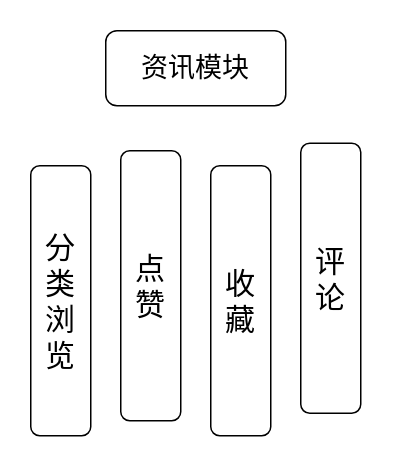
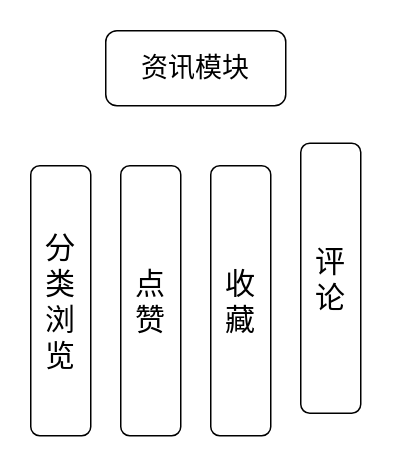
  <mxCell id="0" />
  <mxCell id="1" parent="0" />
  <mxCell id="2" value="资讯模块" style="rounded=1;whiteSpace=wrap;html=1;fontSize=18;" vertex="1" parent="1"><mxGeometry x="70" y="20" width="120" height="50" as="geometry" /></mxCell>
  <mxCell id="3" value="分类浏览" style="rounded=1;whiteSpace=wrap;html=1;fontSize=20;" vertex="1" parent="1"><mxGeometry x="20" y="110" width="40" height="180" as="geometry" /></mxCell>
- <mxCell id="4" value="点赞" style="rounded=1;whiteSpace=wrap;html=1;fontSize=20;" vertex="1" parent="1"><mxGeometry x="80" y="100" width="40" height="180" as="geometry" /></mxCell>
+ <mxCell id="4" value="点赞" style="rounded=1;whiteSpace=wrap;html=1;fontSize=20;" vertex="1" parent="1"><mxGeometry x="80" y="110" width="40" height="180" as="geometry" /></mxCell>
  <mxCell id="5" value="收藏" style="rounded=1;whiteSpace=wrap;html=1;fontSize=20;" vertex="1" parent="1"><mxGeometry x="140" y="110" width="40" height="180" as="geometry" /></mxCell>
  <mxCell id="6" value="评论" style="rounded=1;whiteSpace=wrap;html=1;fontSize=20;" vertex="1" parent="1"><mxGeometry x="200" y="95" width="40" height="180" as="geometry" /></mxCell>
